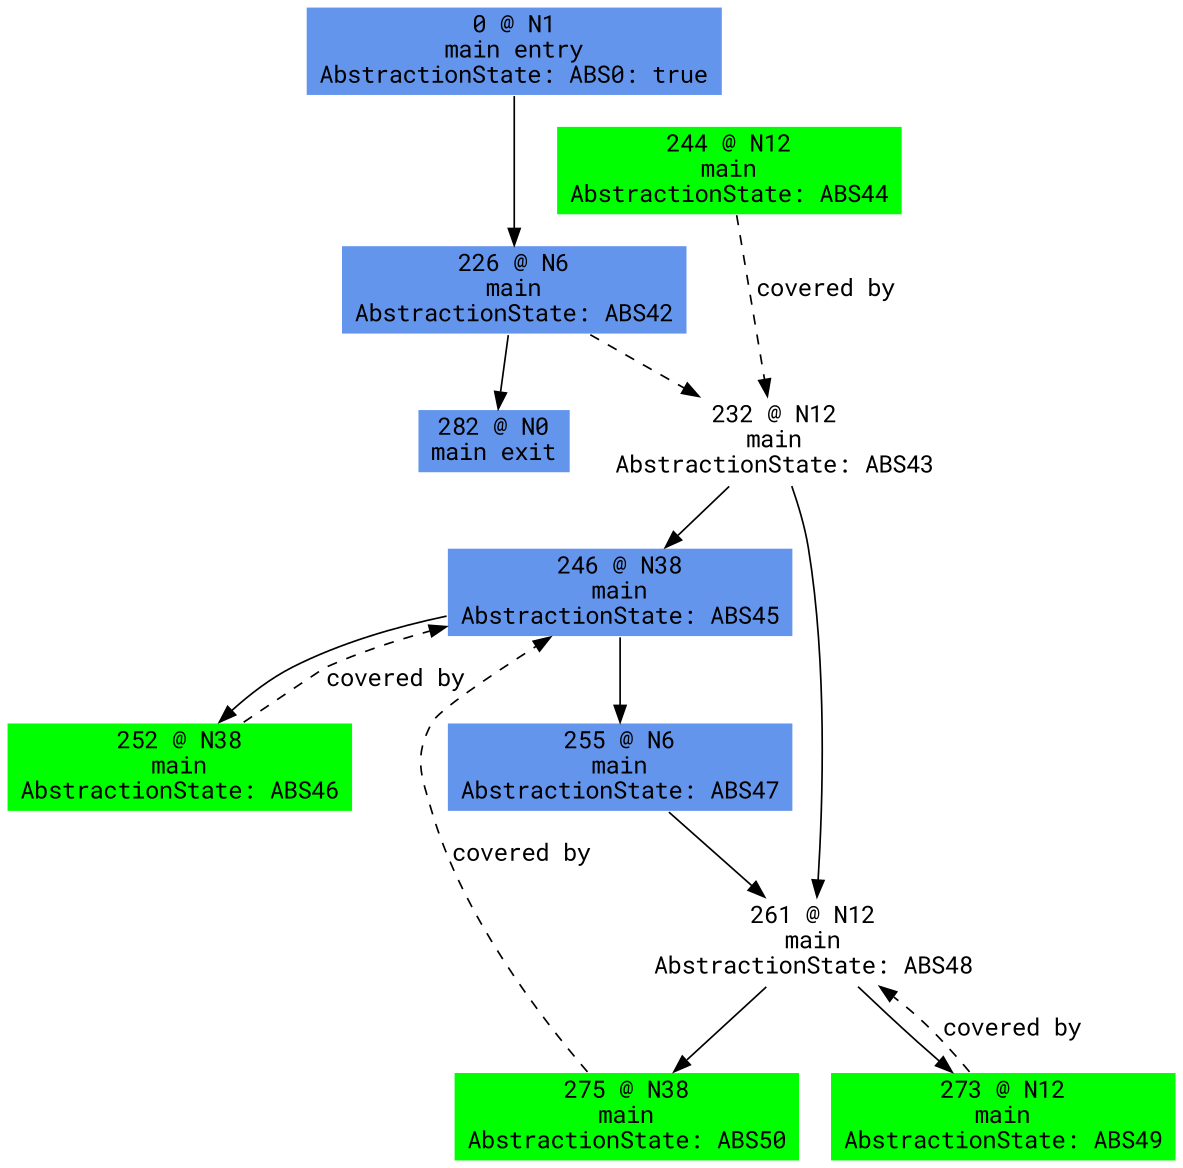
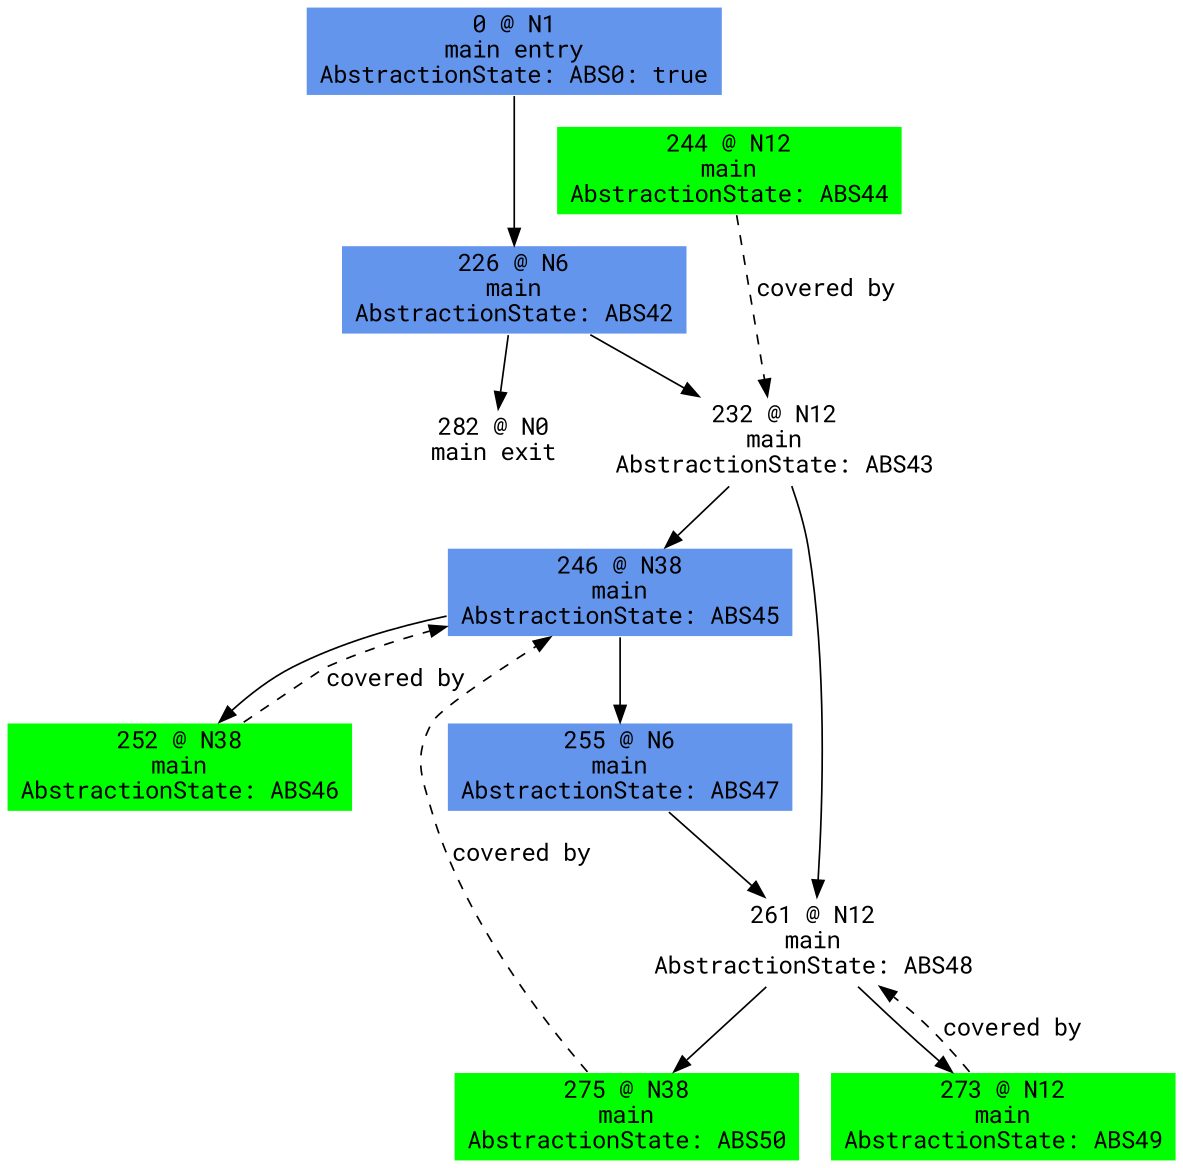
  digraph {
    fontname="Roboto Mono"
    node [color=white fillcolor=cornflowerblue fontname="Roboto Mono" shape=box style=filled]
    edge [fontname="Roboto Mono"]
    n1 [label="0 @ N1\nmain entry\nAbstractionState: ABS0: true\n"]
    n2 [label="226 @ N6\nmain\nAbstractionState: ABS42\n"]
-   n3 [label="282 @ N0\nmain exit\n"]
+   n3 [label="282 @ N0\nmain exit\n" fillcolor=""]
    n4 [fillcolor=white label="232 @ N12\nmain\nAbstractionState: ABS43\n"]
    n5 [label="246 @ N38\nmain\nAbstractionState: ABS45\n"]
    n6 [fillcolor=white label="261 @ N12\nmain\nAbstractionState: ABS48\n"]
    n7 [fillcolor=green label="252 @ N38\nmain\nAbstractionState: ABS46\n"]
    n8 [label="255 @ N6\nmain\nAbstractionState: ABS47\n"]
    n9 [fillcolor=green label="244 @ N12\nmain\nAbstractionState: ABS44\n"]
    n10 [fillcolor=green label="275 @ N38\nmain\nAbstractionState: ABS50\n"]
    n11 [fillcolor=green label="273 @ N12\nmain\nAbstractionState: ABS49\n"]
    n1 -> n2
    n2 -> n3
-   n2 -> n4 [style=dashed]
+   n2 -> n4
    n4 -> n5
    n4 -> n6
    n5 -> n7
    n5 -> n8
    n6 -> n10
    n6 -> n11
    n7 -> n5 [label="covered by" style=dashed weight=0]
    n8 -> n6
    n9 -> n4 [label="covered by" style=dashed weight=0]
    n10 -> n5 [label="covered by" style=dashed weight=0]
    n11 -> n6 [label="covered by" style=dashed weight=0]
  }
